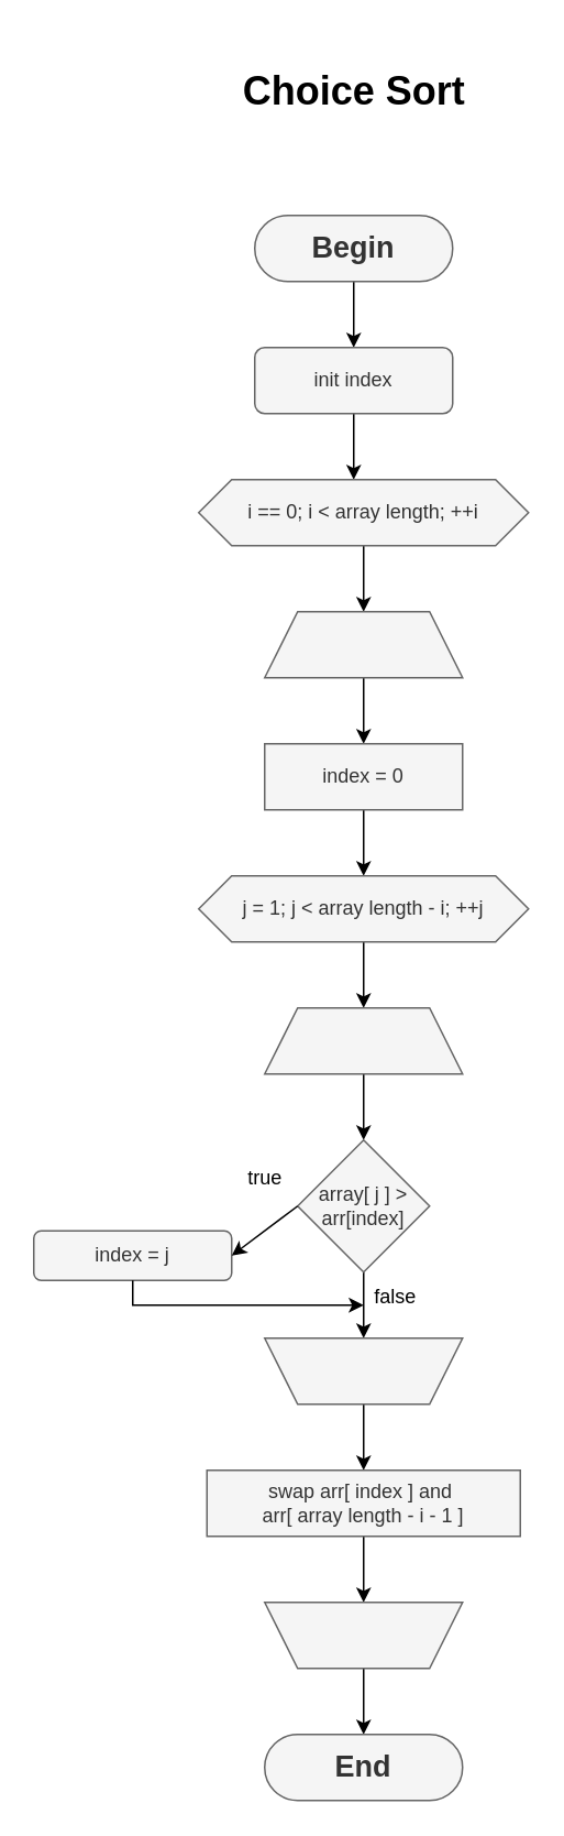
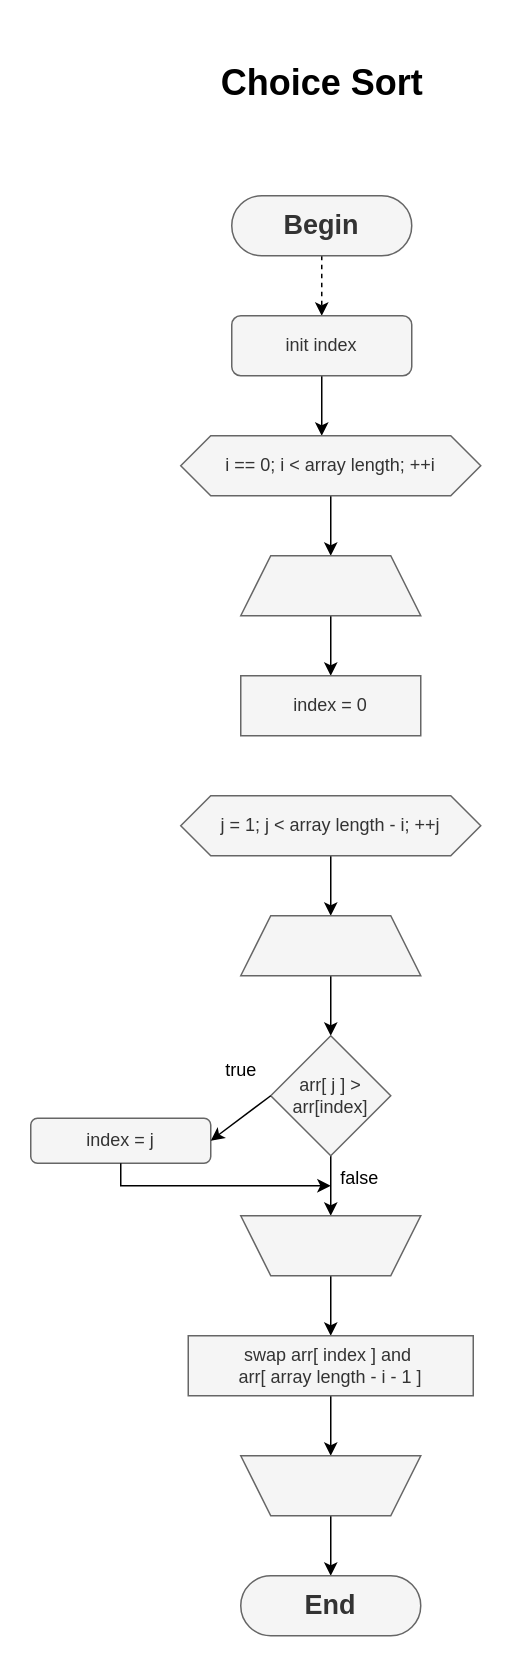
  <mxCell id="0" />
  <mxCell id="1" parent="0" />
- <mxCell id="2" value="" style="edgeStyle=orthogonalEdgeStyle;rounded=0;orthogonalLoop=1;jettySize=auto;html=1;" parent="1" source="3" target="6" edge="1"><mxGeometry relative="1" as="geometry" /></mxCell>
+ <mxCell id="2" value="" style="edgeStyle=orthogonalEdgeStyle;rounded=0;orthogonalLoop=1;jettySize=auto;html=1;dashed=1;" parent="1" source="3" target="6" edge="1"><mxGeometry relative="1" as="geometry" /></mxCell>
  <mxCell id="3" value="&lt;h2&gt;Begin&lt;/h2&gt;" style="rounded=1;whiteSpace=wrap;html=1;fillColor=#f5f5f5;strokeColor=#666666;fontColor=#333333;arcSize=50;" parent="1" vertex="1"><mxGeometry x="154" y="130" width="120" height="40" as="geometry" /></mxCell>
  <mxCell id="4" value="&lt;h1&gt;Choice Sort&lt;/h1&gt;" style="text;html=1;align=center;verticalAlign=middle;resizable=0;points=[];autosize=1;strokeColor=none;fillColor=none;" parent="1" vertex="1"><mxGeometry x="134" y="20" width="160" height="70" as="geometry" /></mxCell>
  <mxCell id="5" value="" style="edgeStyle=orthogonalEdgeStyle;rounded=0;orthogonalLoop=1;jettySize=auto;html=1;" parent="1" source="6" edge="1"><mxGeometry relative="1" as="geometry"><mxPoint x="214" y="290" as="targetPoint" /></mxGeometry></mxCell>
  <mxCell id="6" value="init index" style="rounded=1;whiteSpace=wrap;html=1;fillColor=#f5f5f5;fontColor=#333333;strokeColor=#666666;" parent="1" vertex="1"><mxGeometry x="154" y="210" width="120" height="40" as="geometry" /></mxCell>
  <mxCell id="7" value="" style="edgeStyle=orthogonalEdgeStyle;rounded=0;orthogonalLoop=1;jettySize=auto;html=1;" edge="1" parent="1" source="8" target="10"><mxGeometry relative="1" as="geometry" /></mxCell>
  <mxCell id="8" value="i == 0; i &amp;lt; array length; ++i" style="shape=hexagon;perimeter=hexagonPerimeter2;whiteSpace=wrap;html=1;fixedSize=1;fillColor=#f5f5f5;fontColor=#333333;strokeColor=#666666;" vertex="1" parent="1"><mxGeometry x="120" y="290" width="200" height="40" as="geometry" /></mxCell>
  <mxCell id="9" value="" style="edgeStyle=orthogonalEdgeStyle;rounded=0;orthogonalLoop=1;jettySize=auto;html=1;" edge="1" parent="1" source="10" target="12"><mxGeometry relative="1" as="geometry" /></mxCell>
  <mxCell id="10" value="" style="shape=trapezoid;perimeter=trapezoidPerimeter;whiteSpace=wrap;html=1;fixedSize=1;fillColor=#f5f5f5;strokeColor=#666666;fontColor=#333333;" vertex="1" parent="1"><mxGeometry x="160" y="370" width="120" height="40" as="geometry" /></mxCell>
- <mxCell id="11" value="" style="edgeStyle=orthogonalEdgeStyle;rounded=0;orthogonalLoop=1;jettySize=auto;html=1;" edge="1" parent="1" source="12" target="14"><mxGeometry relative="1" as="geometry" /></mxCell>
  <mxCell id="12" value="index = 0" style="whiteSpace=wrap;html=1;fillColor=#f5f5f5;strokeColor=#666666;fontColor=#333333;" vertex="1" parent="1"><mxGeometry x="160" y="450" width="120" height="40" as="geometry" /></mxCell>
  <mxCell id="13" value="" style="edgeStyle=orthogonalEdgeStyle;rounded=0;orthogonalLoop=1;jettySize=auto;html=1;" edge="1" parent="1" source="14" target="16"><mxGeometry relative="1" as="geometry" /></mxCell>
  <mxCell id="14" value="j = 1; j &amp;lt; array length - i; ++j" style="shape=hexagon;perimeter=hexagonPerimeter2;whiteSpace=wrap;html=1;fixedSize=1;fillColor=#f5f5f5;strokeColor=#666666;fontColor=#333333;" vertex="1" parent="1"><mxGeometry x="120" y="530" width="200" height="40" as="geometry" /></mxCell>
  <mxCell id="15" value="" style="edgeStyle=orthogonalEdgeStyle;rounded=0;orthogonalLoop=1;jettySize=auto;html=1;" edge="1" parent="1" source="16" target="18"><mxGeometry relative="1" as="geometry" /></mxCell>
  <mxCell id="16" value="" style="shape=trapezoid;perimeter=trapezoidPerimeter;whiteSpace=wrap;html=1;fixedSize=1;fillColor=#f5f5f5;strokeColor=#666666;fontColor=#333333;" vertex="1" parent="1"><mxGeometry x="160" y="610" width="120" height="40" as="geometry" /></mxCell>
  <mxCell id="17" value="" style="edgeStyle=orthogonalEdgeStyle;rounded=0;orthogonalLoop=1;jettySize=auto;html=1;" edge="1" parent="1" source="18" target="20"><mxGeometry relative="1" as="geometry" /></mxCell>
- <mxCell id="18" value="array[ j ] &amp;gt; arr[index]" style="rhombus;whiteSpace=wrap;html=1;fillColor=#f5f5f5;strokeColor=#666666;fontColor=#333333;" vertex="1" parent="1"><mxGeometry x="180" y="690" width="80" height="80" as="geometry" /></mxCell>
+ <mxCell id="18" value="arr[ j ] &amp;gt; arr[index]" style="rhombus;whiteSpace=wrap;html=1;fillColor=#f5f5f5;strokeColor=#666666;fontColor=#333333;" vertex="1" parent="1"><mxGeometry x="180" y="690" width="80" height="80" as="geometry" /></mxCell>
  <mxCell id="19" value="" style="edgeStyle=orthogonalEdgeStyle;rounded=0;orthogonalLoop=1;jettySize=auto;html=1;" edge="1" parent="1" source="20" target="27"><mxGeometry relative="1" as="geometry" /></mxCell>
  <mxCell id="20" value="" style="shape=trapezoid;perimeter=trapezoidPerimeter;whiteSpace=wrap;html=1;fixedSize=1;fillColor=#f5f5f5;strokeColor=#666666;fontColor=#333333;flipV=1;" vertex="1" parent="1"><mxGeometry x="160" y="810" width="120" height="40" as="geometry" /></mxCell>
  <mxCell id="21" value="index = j" style="rounded=1;whiteSpace=wrap;html=1;fillColor=#f5f5f5;fontColor=#333333;strokeColor=#666666;" vertex="1" parent="1"><mxGeometry x="20" y="745" width="120" height="30" as="geometry" /></mxCell>
  <mxCell id="22" value="" style="endArrow=classic;html=1;rounded=0;exitX=0;exitY=0.5;exitDx=0;exitDy=0;entryX=1;entryY=0.5;entryDx=0;entryDy=0;" edge="1" parent="1" source="18" target="21"><mxGeometry width="50" height="50" relative="1" as="geometry"><mxPoint x="110" y="780" as="sourcePoint" /><mxPoint x="160" y="730" as="targetPoint" /></mxGeometry></mxCell>
  <mxCell id="23" value="true" style="text;html=1;align=center;verticalAlign=middle;resizable=0;points=[];autosize=1;strokeColor=none;fillColor=none;" vertex="1" parent="1"><mxGeometry x="140" y="698" width="40" height="30" as="geometry" /></mxCell>
  <mxCell id="24" value="false" style="text;html=1;align=center;verticalAlign=middle;resizable=0;points=[];autosize=1;strokeColor=none;fillColor=none;" vertex="1" parent="1"><mxGeometry x="214" y="770" width="50" height="30" as="geometry" /></mxCell>
  <mxCell id="25" value="" style="endArrow=classic;html=1;rounded=0;exitX=0.5;exitY=1;exitDx=0;exitDy=0;entryX=0.12;entryY=0.667;entryDx=0;entryDy=0;entryPerimeter=0;" edge="1" parent="1" source="21" target="24"><mxGeometry width="50" height="50" relative="1" as="geometry"><mxPoint x="160" y="810" as="sourcePoint" /><mxPoint x="210" y="760" as="targetPoint" /><Array as="points"><mxPoint x="80" y="790" /></Array></mxGeometry></mxCell>
  <mxCell id="26" value="" style="edgeStyle=orthogonalEdgeStyle;rounded=0;orthogonalLoop=1;jettySize=auto;html=1;" edge="1" parent="1" source="27" target="29"><mxGeometry relative="1" as="geometry" /></mxCell>
  <mxCell id="27" value="swap arr[ index ] and&amp;nbsp;&lt;div&gt;arr[ array length - i - 1 ]&lt;/div&gt;" style="whiteSpace=wrap;html=1;fillColor=#f5f5f5;strokeColor=#666666;fontColor=#333333;" vertex="1" parent="1"><mxGeometry x="125" y="890" width="190" height="40" as="geometry" /></mxCell>
  <mxCell id="28" value="" style="edgeStyle=orthogonalEdgeStyle;rounded=0;orthogonalLoop=1;jettySize=auto;html=1;" edge="1" parent="1" source="29" target="30"><mxGeometry relative="1" as="geometry" /></mxCell>
  <mxCell id="29" value="" style="shape=trapezoid;perimeter=trapezoidPerimeter;whiteSpace=wrap;html=1;fixedSize=1;fillColor=#f5f5f5;strokeColor=#666666;fontColor=#333333;flipV=1;" vertex="1" parent="1"><mxGeometry x="160" y="970" width="120" height="40" as="geometry" /></mxCell>
  <mxCell id="30" value="&lt;h2&gt;End&lt;/h2&gt;" style="rounded=1;whiteSpace=wrap;html=1;fillColor=#f5f5f5;strokeColor=#666666;fontColor=#333333;arcSize=50;" vertex="1" parent="1"><mxGeometry x="160" y="1050" width="120" height="40" as="geometry" /></mxCell>
